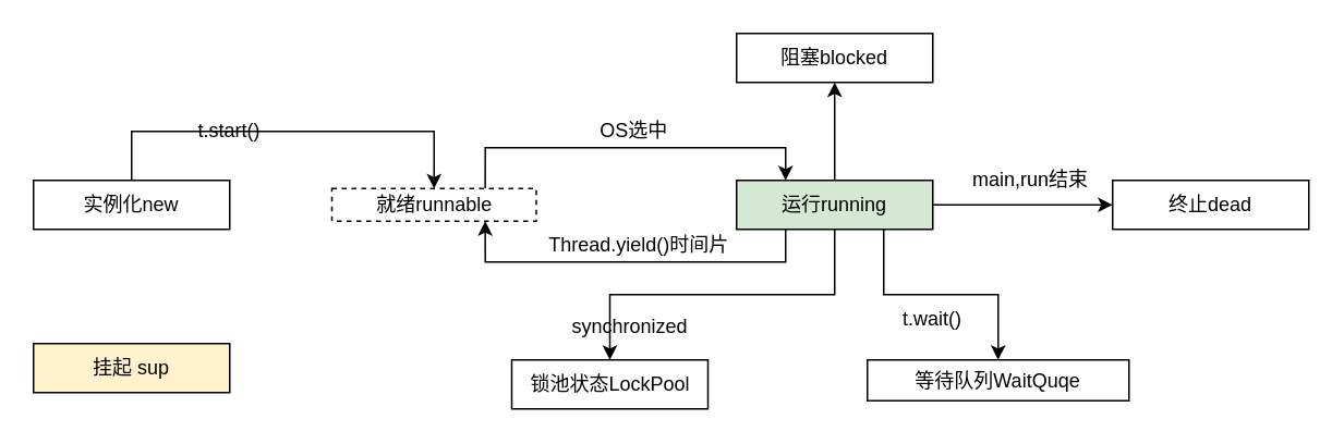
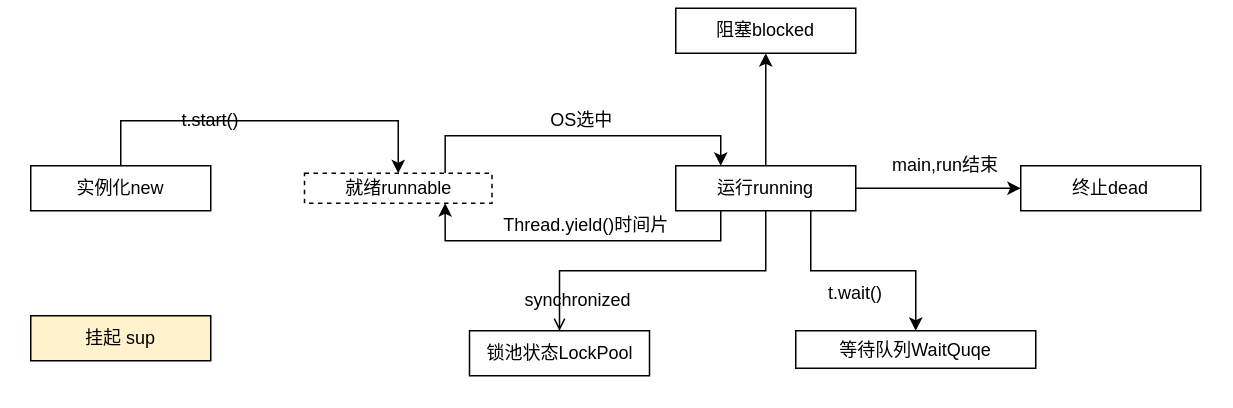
  <mxCell id="0" />
  <mxCell id="1" parent="0" />
  <mxCell id="2" value="" style="edgeStyle=orthogonalEdgeStyle;rounded=0;orthogonalLoop=1;jettySize=auto;exitX=0.5;exitY=1;exitDx=0;exitDy=0;html=1;labelBorderColor=none;" edge="1" parent="1" source="3" target="5"><mxGeometry relative="1" as="geometry"><Array as="points"><mxPoint x="130" y="80" /><mxPoint x="130" y="80" /></Array></mxGeometry></mxCell>
  <mxCell id="3" value="实例化new" style="rounded=0;whiteSpace=wrap;html=1;" vertex="1" parent="1"><mxGeometry x="20" y="110" width="120" height="30" as="geometry" /></mxCell>
  <mxCell id="4" style="edgeStyle=orthogonalEdgeStyle;rounded=0;orthogonalLoop=1;jettySize=auto;html=1;exitX=0.75;exitY=0;exitDx=0;exitDy=0;entryX=0.25;entryY=0;entryDx=0;entryDy=0;" edge="1" parent="1" source="5" target="12"><mxGeometry relative="1" as="geometry"><mxPoint x="320" y="130" as="targetPoint" /></mxGeometry></mxCell>
  <mxCell id="5" value="就绪runnable" style="rounded=0;whiteSpace=wrap;html=1;dashed=1;" vertex="1" parent="1"><mxGeometry x="202.5" y="115" width="125" height="20" as="geometry" /></mxCell>
  <mxCell id="6" value="挂起 sup" style="rounded=0;whiteSpace=wrap;html=1;fillColor=#fff2cc;" vertex="1" parent="1"><mxGeometry x="20" y="210" width="120" height="30" as="geometry" /></mxCell>
  <mxCell id="7" style="edgeStyle=orthogonalEdgeStyle;rounded=0;orthogonalLoop=1;jettySize=auto;html=1;exitX=0.5;exitY=0;exitDx=0;exitDy=0;entryX=0.5;entryY=1;entryDx=0;entryDy=0;" edge="1" parent="1" source="12" target="13"><mxGeometry relative="1" as="geometry" /></mxCell>
  <mxCell id="8" style="edgeStyle=orthogonalEdgeStyle;rounded=0;orthogonalLoop=1;jettySize=auto;html=1;exitX=0.25;exitY=1;exitDx=0;exitDy=0;entryX=0.75;entryY=1;entryDx=0;entryDy=0;" edge="1" parent="1" source="12" target="5"><mxGeometry relative="1" as="geometry" /></mxCell>
  <mxCell id="9" style="edgeStyle=orthogonalEdgeStyle;rounded=0;orthogonalLoop=1;jettySize=auto;html=1;exitX=0.75;exitY=1;exitDx=0;exitDy=0;" edge="1" parent="1" source="12" target="16"><mxGeometry relative="1" as="geometry" /></mxCell>
  <mxCell id="10" style="edgeStyle=orthogonalEdgeStyle;rounded=0;orthogonalLoop=1;jettySize=auto;html=1;exitX=1;exitY=0.5;exitDx=0;exitDy=0;entryX=0;entryY=0.5;entryDx=0;entryDy=0;" edge="1" parent="1" source="12" target="14"><mxGeometry relative="1" as="geometry" /></mxCell>
- <mxCell id="11" style="edgeStyle=orthogonalEdgeStyle;rounded=0;orthogonalLoop=1;jettySize=auto;html=1;exitX=0.5;exitY=1;exitDx=0;exitDy=0;" edge="1" parent="1" source="12" target="15"><mxGeometry relative="1" as="geometry" /></mxCell>
- <mxCell id="12" value="运行running" style="rounded=0;whiteSpace=wrap;html=1;fillColor=#d5e8d4;" vertex="1" parent="1"><mxGeometry x="450" y="110" width="120" height="30" as="geometry" /></mxCell>
- <mxCell id="13" value="阻塞blocked" style="rounded=0;whiteSpace=wrap;html=1;" vertex="1" parent="1"><mxGeometry x="450" y="20" width="120" height="30" as="geometry" /></mxCell>
+ <mxCell id="11" style="edgeStyle=orthogonalEdgeStyle;rounded=0;orthogonalLoop=1;jettySize=auto;html=1;exitX=0.5;exitY=1;exitDx=0;exitDy=0;endArrow=open;" edge="1" parent="1" source="12" target="15"><mxGeometry relative="1" as="geometry" /></mxCell>
+ <mxCell id="12" value="运行running" style="rounded=0;whiteSpace=wrap;html=1;" vertex="1" parent="1"><mxGeometry x="450" y="110" width="120" height="30" as="geometry" /></mxCell>
+ <mxCell id="13" value="阻塞blocked" style="rounded=0;whiteSpace=wrap;html=1;" vertex="1" parent="1"><mxGeometry x="450" y="5" width="120" height="30" as="geometry" /></mxCell>
  <mxCell id="14" value="终止dead" style="rounded=0;whiteSpace=wrap;html=1;" vertex="1" parent="1"><mxGeometry x="680" y="110" width="120" height="30" as="geometry" /></mxCell>
  <mxCell id="15" value="锁池状态LockPool" style="rounded=0;whiteSpace=wrap;html=1;" vertex="1" parent="1"><mxGeometry x="312.5" y="220" width="120" height="30" as="geometry" /></mxCell>
  <mxCell id="16" value="等待队列WaitQuqe" style="rounded=0;whiteSpace=wrap;html=1;" vertex="1" parent="1"><mxGeometry x="530" y="220" width="160" height="25" as="geometry" /></mxCell>
  <mxCell id="17" value="t.start()" style="text;html=1;strokeColor=none;fillColor=none;align=center;verticalAlign=middle;whiteSpace=wrap;rounded=0;" vertex="1" parent="1"><mxGeometry x="120" y="70" width="40" height="20" as="geometry" /></mxCell>
  <mxCell id="18" value="Thread.yield()时间片&lt;br&gt;" style="text;html=1;strokeColor=none;fillColor=none;align=center;verticalAlign=middle;whiteSpace=wrap;rounded=0;" vertex="1" parent="1"><mxGeometry x="312.5" y="135" width="155" height="30" as="geometry" /></mxCell>
  <mxCell id="19" value="OS选中" style="text;html=1;strokeColor=none;fillColor=none;align=center;verticalAlign=middle;whiteSpace=wrap;rounded=0;" vertex="1" parent="1"><mxGeometry x="360" y="70" width="55" height="20" as="geometry" /></mxCell>
  <mxCell id="20" value="t.wait()" style="text;html=1;strokeColor=none;fillColor=none;align=center;verticalAlign=middle;whiteSpace=wrap;rounded=0;" vertex="1" parent="1"><mxGeometry x="550" y="185" width="40" height="20" as="geometry" /></mxCell>
  <mxCell id="21" value="main,run结束" style="text;html=1;strokeColor=none;fillColor=none;align=center;verticalAlign=middle;whiteSpace=wrap;rounded=0;" vertex="1" parent="1"><mxGeometry x="590" y="100" width="80" height="20" as="geometry" /></mxCell>
  <mxCell id="22" value="synchronized" style="text;html=1;strokeColor=none;fillColor=none;align=center;verticalAlign=middle;whiteSpace=wrap;rounded=0;" vertex="1" parent="1"><mxGeometry x="330" y="190" width="110" height="20" as="geometry" /></mxCell>
